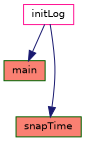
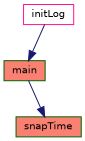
  digraph {
    rankdir=TB
    node [color=darkgreen fillcolor=salmon fontname=Helvetica fontsize=10 shape=record style=filled]
    edge [color=midnightblue fontname=Helvetica fontsize=10 labelfontname=Helvetica labelfontsize=10 style=solid]
    n1 [fontcolor=black height=0.2 label=main width=0.4]
    n2 [color=deeppink fillcolor=white height=0.2 label=initLog width=0.4]
    n3 [height=0.2 label=snapTime width=0.4]
    n2 -> n1
-   n2 -> n3
+   n1 -> n3
  }
